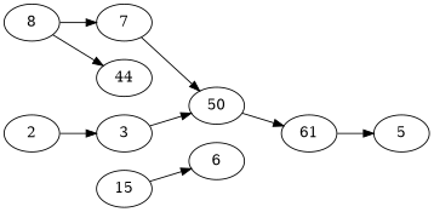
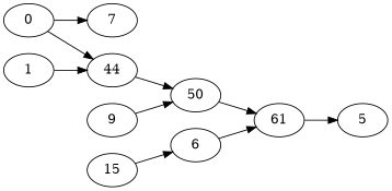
  digraph {
    rankdir=LR
-   0 [label=8]
+   0
    7
    n3 [label=44]
    n4 [label=50]
    n5 [label=61]
-   2
-   9 [label=3]
+   1
+   9
    6
    5
    n11 [label=15]
    0 -> 7
    0 -> n3
-   7 -> n4
+   n3 -> n4
    n4 -> n5
    n5 -> 5
-   2 -> 9
+   1 -> n3
    9 -> n4
+   6 -> n5
    n11 -> 6
  }
